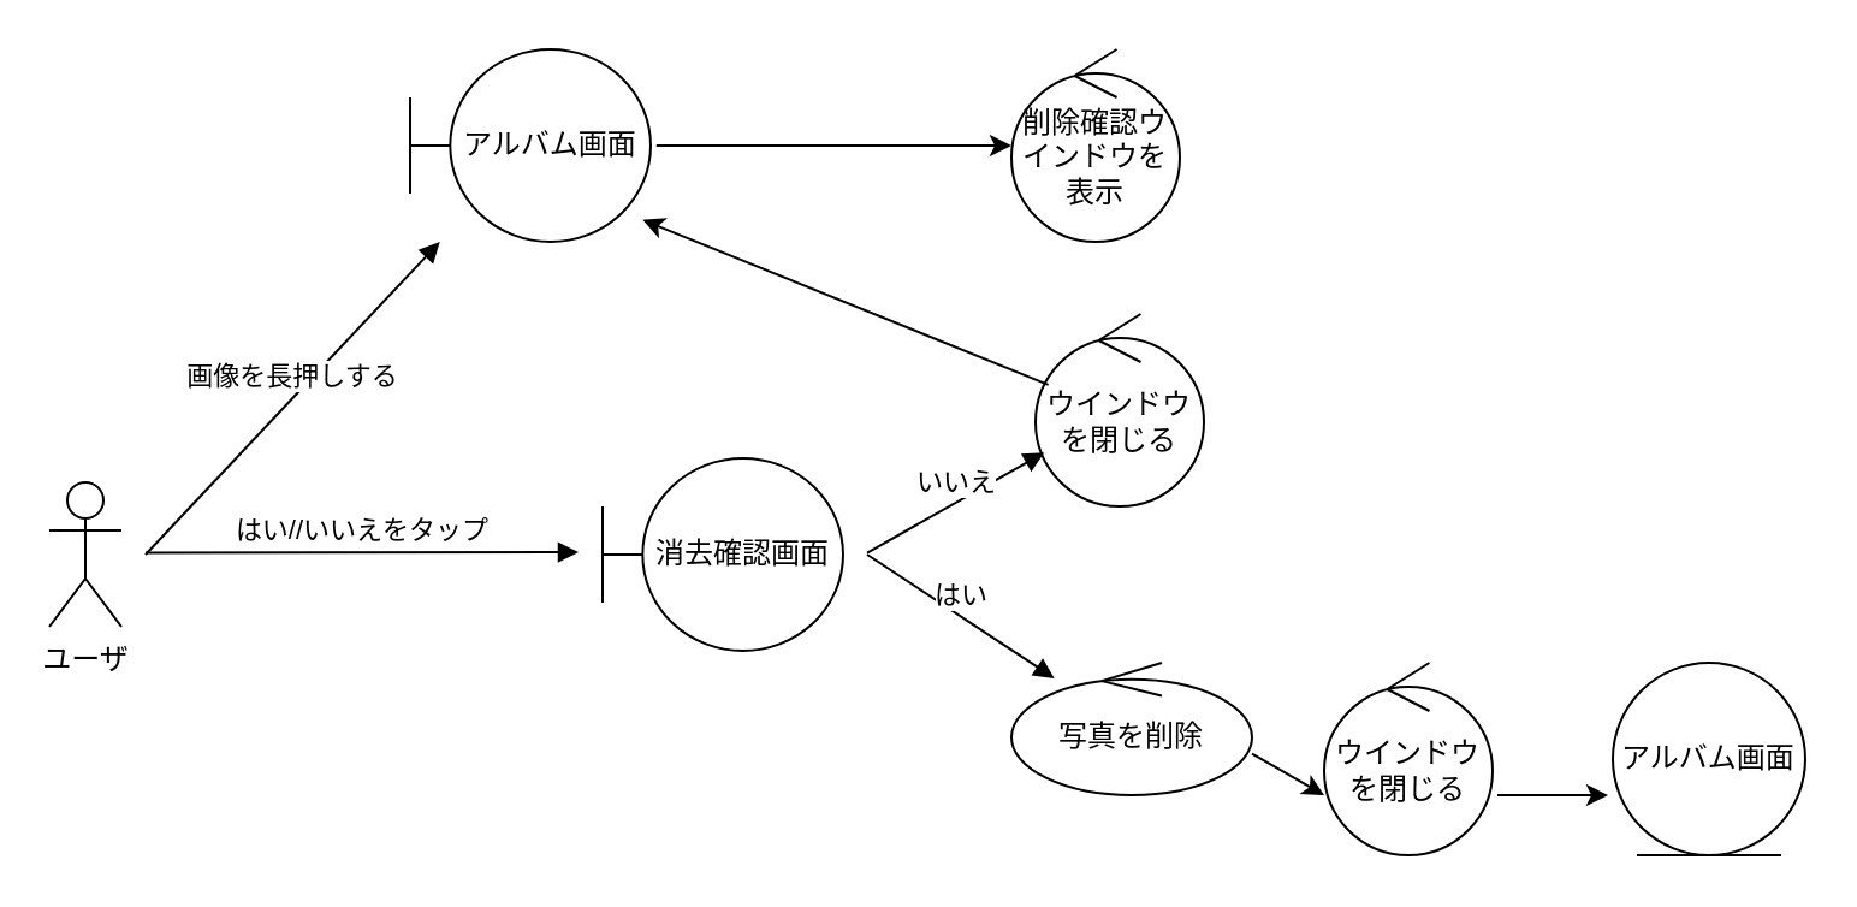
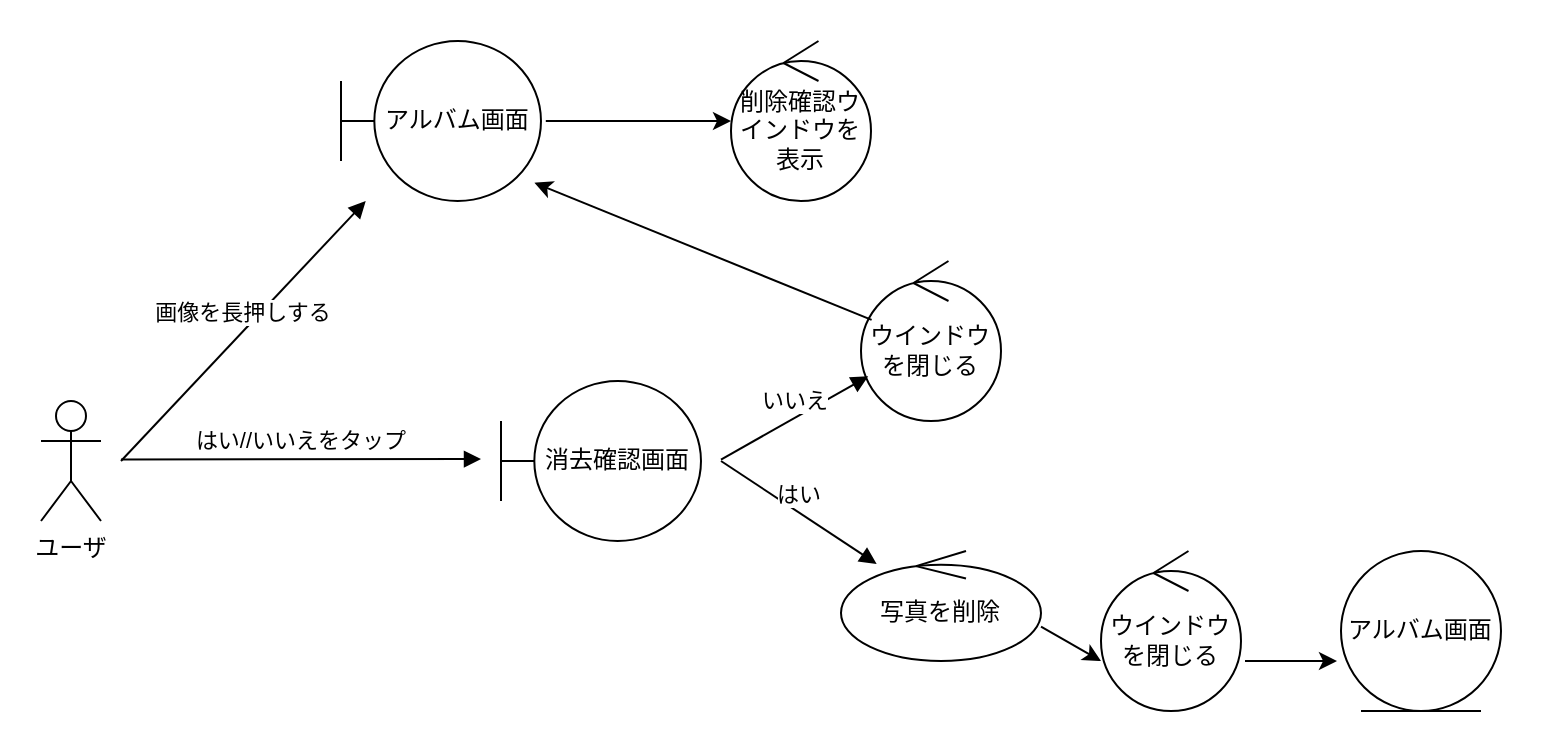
  <mxCell id="0" />
  <mxCell id="1" parent="0" />
  <mxCell id="2" value="ユーザ" style="shape=umlActor;verticalLabelPosition=bottom;verticalAlign=top;html=1;" vertex="1" parent="1"><mxGeometry x="20" y="200" width="30" height="60" as="geometry" /></mxCell>
  <mxCell id="3" value="アルバム画面" style="shape=umlBoundary;whiteSpace=wrap;html=1;" vertex="1" parent="1"><mxGeometry x="170" y="20" width="100" height="80" as="geometry" /></mxCell>
  <mxCell id="4" value="画像を長押しする" style="html=1;verticalAlign=bottom;endArrow=block;" edge="1" parent="1" target="3"><mxGeometry width="80" relative="1" as="geometry"><mxPoint x="60" y="230" as="sourcePoint" /><mxPoint x="420" y="200" as="targetPoint" /></mxGeometry></mxCell>
- <mxCell id="5" value="削除確認ウインドウを表示" style="ellipse;shape=umlControl;whiteSpace=wrap;html=1;" vertex="1" parent="1"><mxGeometry x="420" y="20" width="70" height="80" as="geometry" /></mxCell>
+ <mxCell id="5" value="削除確認ウインドウを表示" style="ellipse;shape=umlControl;whiteSpace=wrap;html=1;" vertex="1" parent="1"><mxGeometry x="365" y="20" width="70" height="80" as="geometry" /></mxCell>
  <mxCell id="6" value="" style="endArrow=classic;html=1;exitX=1.024;exitY=0.5;exitDx=0;exitDy=0;exitPerimeter=0;entryX=0;entryY=0.5;entryDx=0;entryDy=0;entryPerimeter=0;" edge="1" parent="1" source="3" target="5"><mxGeometry width="50" height="50" relative="1" as="geometry"><mxPoint x="270" y="70" as="sourcePoint" /><mxPoint x="410" y="70" as="targetPoint" /></mxGeometry></mxCell>
  <mxCell id="7" value="消去確認画面" style="shape=umlBoundary;whiteSpace=wrap;html=1;" vertex="1" parent="1"><mxGeometry x="250" y="190" width="100" height="80" as="geometry" /></mxCell>
  <mxCell id="8" value="はい//いいえをタップ" style="html=1;verticalAlign=bottom;endArrow=block;" edge="1" parent="1"><mxGeometry width="80" relative="1" as="geometry"><mxPoint x="60" y="229.29" as="sourcePoint" /><mxPoint x="240" y="229" as="targetPoint" /></mxGeometry></mxCell>
  <mxCell id="9" value="ウインドウを閉じる" style="ellipse;shape=umlControl;whiteSpace=wrap;html=1;" vertex="1" parent="1"><mxGeometry x="430" y="130" width="70" height="80" as="geometry" /></mxCell>
  <mxCell id="10" value="いいえ" style="html=1;verticalAlign=bottom;endArrow=block;" edge="1" parent="1" target="9"><mxGeometry width="80" relative="1" as="geometry"><mxPoint x="360" y="229.29" as="sourcePoint" /><mxPoint x="440" y="229.29" as="targetPoint" /></mxGeometry></mxCell>
  <mxCell id="11" value="" style="endArrow=classic;html=1;exitX=0.076;exitY=0.368;exitDx=0;exitDy=0;exitPerimeter=0;entryX=0.967;entryY=0.886;entryDx=0;entryDy=0;entryPerimeter=0;" edge="1" parent="1" source="9" target="3"><mxGeometry width="50" height="50" relative="1" as="geometry"><mxPoint x="420" y="230" as="sourcePoint" /><mxPoint x="470" y="180" as="targetPoint" /></mxGeometry></mxCell>
  <mxCell id="12" value="写真を削除" style="ellipse;shape=umlControl;whiteSpace=wrap;html=1;" vertex="1" parent="1"><mxGeometry x="420" y="275" width="100" height="55" as="geometry" /></mxCell>
  <mxCell id="13" value="はい" style="html=1;verticalAlign=bottom;endArrow=block;" edge="1" parent="1" target="12"><mxGeometry width="80" relative="1" as="geometry"><mxPoint x="360" y="230" as="sourcePoint" /><mxPoint x="430" y="200" as="targetPoint" /></mxGeometry></mxCell>
  <mxCell id="14" value="アルバム画面" style="ellipse;shape=umlEntity;whiteSpace=wrap;html=1;" vertex="1" parent="1"><mxGeometry x="670" y="275" width="80" height="80" as="geometry" /></mxCell>
  <mxCell id="15" value="ウインドウを閉じる" style="ellipse;shape=umlControl;whiteSpace=wrap;html=1;" vertex="1" parent="1"><mxGeometry x="550" y="275" width="70" height="80" as="geometry" /></mxCell>
  <mxCell id="16" value="" style="endArrow=classic;html=1;exitX=1;exitY=0.688;exitDx=0;exitDy=0;exitPerimeter=0;entryX=0;entryY=0.688;entryDx=0;entryDy=0;entryPerimeter=0;" edge="1" parent="1" source="12" target="15"><mxGeometry width="50" height="50" relative="1" as="geometry"><mxPoint x="370" y="230" as="sourcePoint" /><mxPoint x="420" y="180" as="targetPoint" /></mxGeometry></mxCell>
  <mxCell id="17" value="" style="endArrow=classic;html=1;" edge="1" parent="1"><mxGeometry width="50" height="50" relative="1" as="geometry"><mxPoint x="622" y="330" as="sourcePoint" /><mxPoint x="668" y="330" as="targetPoint" /></mxGeometry></mxCell>
